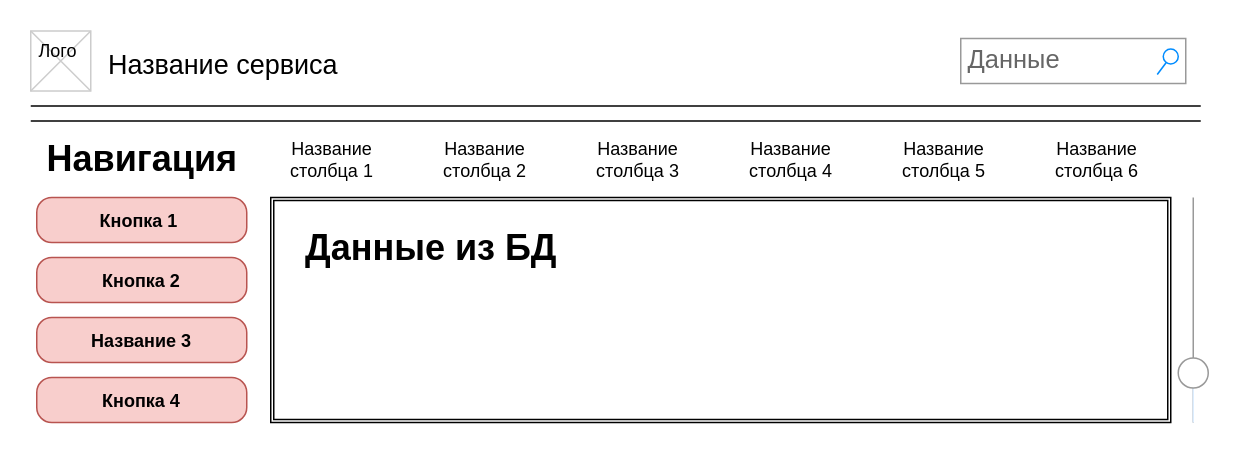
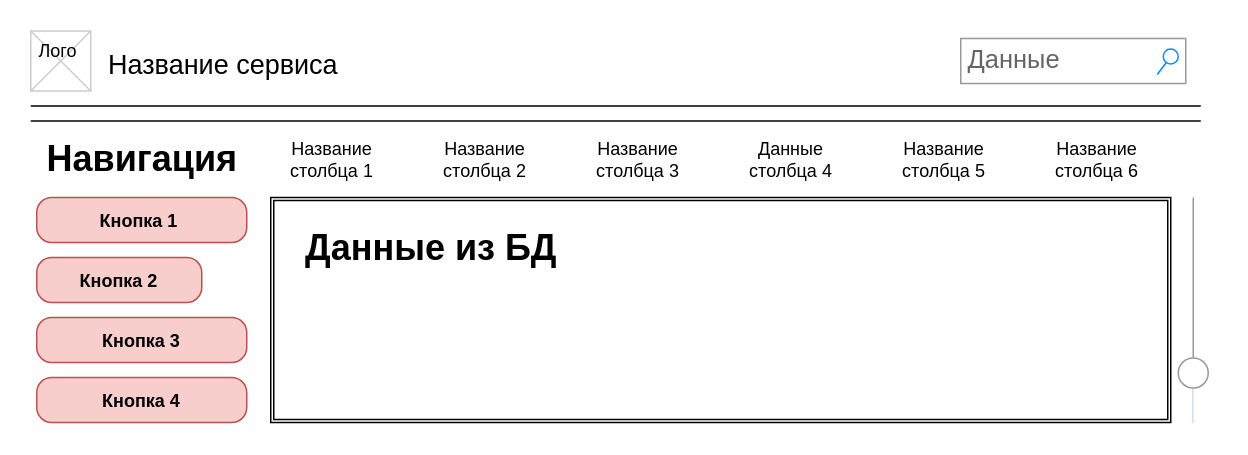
  <mxCell id="0" />
  <mxCell id="1" parent="0" />
  <mxCell id="2" value="Название сервиса" style="text;spacingTop=-5;fontSize=18;fontStyle=0" parent="1" vertex="1"><mxGeometry x="70" y="30" width="230" height="20" as="geometry" /></mxCell>
  <mxCell id="3" value="" style="line;strokeWidth=1" parent="1" vertex="1"><mxGeometry x="20" y="65" width="780" height="10" as="geometry" /></mxCell>
  <mxCell id="4" value="" style="line;strokeWidth=1" parent="1" vertex="1"><mxGeometry x="20" y="75" width="780" height="10" as="geometry" /></mxCell>
  <mxCell id="5" value="" style="verticalLabelPosition=bottom;verticalAlign=top;strokeWidth=1;shape=mxgraph.mockup.graphics.iconGrid;strokeColor=#CCCCCC;gridSize=1,1;" parent="1" vertex="1"><mxGeometry x="20" y="20" width="40" height="40" as="geometry" /></mxCell>
  <mxCell id="6" value="Лого &#10;" style="text;spacingTop=-5;align=center" parent="1" vertex="1"><mxGeometry x="20" y="25" width="40" height="40" as="geometry" /></mxCell>
  <mxCell id="7" value="&lt;font style=&quot;font-size: 12px&quot;&gt;Кнопка 1&amp;nbsp;&lt;/font&gt;" style="strokeWidth=1;shadow=0;dashed=0;align=center;html=1;shape=mxgraph.mockup.buttons.button;strokeColor=#b85450;mainText=;buttonStyle=round;fontSize=17;fontStyle=1;fillColor=#f8cecc;whiteSpace=wrap;flipH=1;" vertex="1" parent="1"><mxGeometry x="24" y="131" width="140" height="30" as="geometry" /></mxCell>
- <mxCell id="8" value="&lt;span style=&quot;font-size: 12px&quot;&gt;Кнопка 2&lt;/span&gt;" style="strokeWidth=1;shadow=0;dashed=0;align=center;html=1;shape=mxgraph.mockup.buttons.button;strokeColor=#b85450;mainText=;buttonStyle=round;fontSize=17;fontStyle=1;fillColor=#f8cecc;whiteSpace=wrap;flipH=1;" vertex="1" parent="1"><mxGeometry x="24" y="171" width="140" height="30" as="geometry" /></mxCell>
- <mxCell id="9" value="&lt;span style=&quot;font-size: 12px&quot;&gt;Название 3&lt;/span&gt;" style="strokeWidth=1;shadow=0;dashed=0;align=center;html=1;shape=mxgraph.mockup.buttons.button;strokeColor=#b85450;mainText=;buttonStyle=round;fontSize=17;fontStyle=1;fillColor=#f8cecc;whiteSpace=wrap;flipH=1;" vertex="1" parent="1"><mxGeometry x="24" y="211" width="140" height="30" as="geometry" /></mxCell>
+ <mxCell id="8" value="&lt;span style=&quot;font-size: 12px&quot;&gt;Кнопка 2&lt;/span&gt;" style="strokeWidth=1;shadow=0;dashed=0;align=center;html=1;shape=mxgraph.mockup.buttons.button;strokeColor=#b85450;mainText=;buttonStyle=round;fontSize=17;fontStyle=1;fillColor=#f8cecc;whiteSpace=wrap;flipH=1;" vertex="1" parent="1"><mxGeometry x="24" y="171" width="110" height="30" as="geometry" /></mxCell>
+ <mxCell id="9" value="&lt;span style=&quot;font-size: 12px&quot;&gt;Кнопка 3&lt;/span&gt;" style="strokeWidth=1;shadow=0;dashed=0;align=center;html=1;shape=mxgraph.mockup.buttons.button;strokeColor=#b85450;mainText=;buttonStyle=round;fontSize=17;fontStyle=1;fillColor=#f8cecc;whiteSpace=wrap;flipH=1;" vertex="1" parent="1"><mxGeometry x="24" y="211" width="140" height="30" as="geometry" /></mxCell>
  <mxCell id="10" value="&lt;span style=&quot;font-size: 12px&quot;&gt;Кнопка 4&lt;/span&gt;" style="strokeWidth=1;shadow=0;dashed=0;align=center;html=1;shape=mxgraph.mockup.buttons.button;strokeColor=#b85450;mainText=;buttonStyle=round;fontSize=17;fontStyle=1;fillColor=#f8cecc;whiteSpace=wrap;flipH=1;" vertex="1" parent="1"><mxGeometry x="24" y="251" width="140" height="30" as="geometry" /></mxCell>
  <mxCell id="11" value="" style="verticalLabelPosition=bottom;shadow=0;dashed=0;align=center;html=1;verticalAlign=top;strokeWidth=1;shape=mxgraph.mockup.forms.horSlider;strokeColor=#999999;sliderStyle=basic;sliderPos=20;handleStyle=circle;fillColor2=#ddeeff;direction=north;" vertex="1" parent="1"><mxGeometry x="780" y="131" width="30" height="150" as="geometry" /></mxCell>
  <mxCell id="12" value="" style="shape=ext;double=1;rounded=0;whiteSpace=wrap;html=1;" vertex="1" parent="1"><mxGeometry x="180" y="131" width="600" height="150" as="geometry" /></mxCell>
  <mxCell id="13" value="Данные" style="strokeWidth=1;shadow=0;dashed=0;align=center;html=1;shape=mxgraph.mockup.forms.searchBox;strokeColor=#999999;mainText=;strokeColor2=#008cff;fontColor=#666666;fontSize=17;align=left;spacingLeft=3;" vertex="1" parent="1"><mxGeometry x="640" y="25" width="150" height="30" as="geometry" /></mxCell>
  <mxCell id="14" value="Навигация" style="text;strokeColor=none;fillColor=none;html=1;fontSize=24;fontStyle=1;verticalAlign=middle;align=center;" vertex="1" parent="1"><mxGeometry x="44" y="92" width="100" height="27" as="geometry" /></mxCell>
  <mxCell id="15" value="" style="group" vertex="1" connectable="0" parent="1"><mxGeometry x="191" y="102" width="570" height="20" as="geometry" /></mxCell>
  <mxCell id="16" value="Название столбца 1" style="text;html=1;strokeColor=none;fillColor=none;align=center;verticalAlign=middle;whiteSpace=wrap;rounded=0;" vertex="1" parent="15"><mxGeometry y="-6" width="60" height="20" as="geometry" /></mxCell>
  <mxCell id="17" value="Название столбца 2" style="text;html=1;strokeColor=none;fillColor=none;align=center;verticalAlign=middle;whiteSpace=wrap;rounded=0;" vertex="1" parent="15"><mxGeometry x="102" y="-6" width="60" height="20" as="geometry" /></mxCell>
  <mxCell id="18" value="Название столбца 3" style="text;html=1;strokeColor=none;fillColor=none;align=center;verticalAlign=middle;whiteSpace=wrap;rounded=0;" vertex="1" parent="15"><mxGeometry x="204" y="-6" width="60" height="20" as="geometry" /></mxCell>
- <mxCell id="19" value="Название столбца 4" style="text;html=1;strokeColor=none;fillColor=none;align=center;verticalAlign=middle;whiteSpace=wrap;rounded=0;" vertex="1" parent="15"><mxGeometry x="306" y="-6" width="60" height="20" as="geometry" /></mxCell>
+ <mxCell id="19" value="Данные столбца 4" style="text;html=1;strokeColor=none;fillColor=none;align=center;verticalAlign=middle;whiteSpace=wrap;rounded=0;" vertex="1" parent="15"><mxGeometry x="306" y="-6" width="60" height="20" as="geometry" /></mxCell>
  <mxCell id="20" value="Название столбца 5" style="text;html=1;strokeColor=none;fillColor=none;align=center;verticalAlign=middle;whiteSpace=wrap;rounded=0;" vertex="1" parent="15"><mxGeometry x="408" y="-6" width="60" height="20" as="geometry" /></mxCell>
  <mxCell id="21" value="Название столбца 6" style="text;html=1;strokeColor=none;fillColor=none;align=center;verticalAlign=middle;whiteSpace=wrap;rounded=0;" vertex="1" parent="15"><mxGeometry x="510" y="-6" width="60" height="20" as="geometry" /></mxCell>
  <mxCell id="22" style="edgeStyle=orthogonalEdgeStyle;rounded=0;orthogonalLoop=1;jettySize=auto;html=1;exitX=0.5;exitY=1;exitDx=0;exitDy=0;" edge="1" parent="15" source="17" target="17"><mxGeometry relative="1" as="geometry" /></mxCell>
  <mxCell id="23" value="Данные из БД&amp;nbsp;" style="text;strokeColor=none;fillColor=none;html=1;fontSize=24;fontStyle=1;verticalAlign=middle;align=center;" vertex="1" parent="1"><mxGeometry x="240" y="145" width="100" height="40" as="geometry" /></mxCell>
